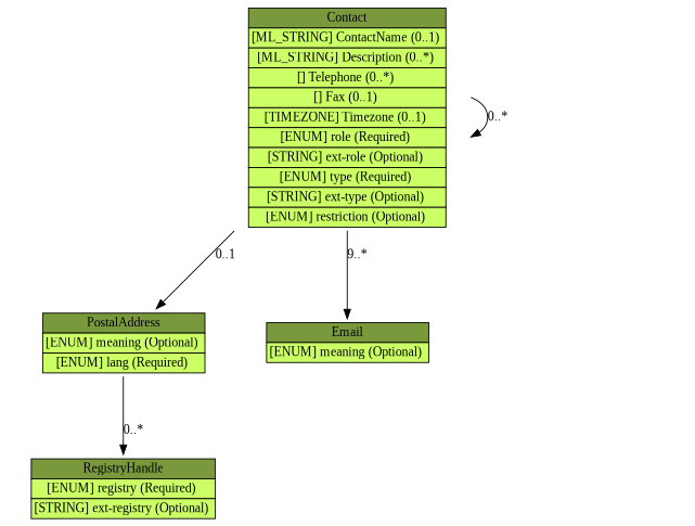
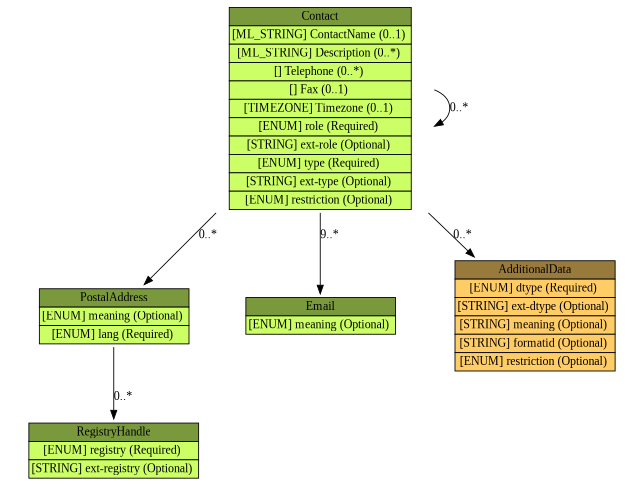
  digraph {
    fontname="Liberation Serif"
    rankdir=TB
    node [fontname="Liberation Serif" shape=plaintext]
    edge [fontname="Liberation Serif"]
    n1 [height=3.1806 label=<<table BORDER="0" CELLBORDER="1" CELLSPACING="0"> <tr > <td BGCOLOR="#7a993d" HREF="#" TITLE="The Contact class describes contact information for organizations and personnel involved in the incident. This class allows for the naming of the involved party, specifying contact information for them, and identifying their role in the incident. ">Contact</td> </tr>" %<tr><td BGCOLOR="#CCFF66" HREF="#" TITLE="The name of the contact.  The contact may either be an organization or a person.  The type attribute disambiguates the semantics.">[ML_STRING] ContactName (0..1) </td></tr>%<tr><td BGCOLOR="#CCFF66" HREF="#" TITLE="A free-form description of this contact.  In the case of a person, this is often the organizational title of the individual.">[ML_STRING] Description (0..*) </td></tr>%<tr><td BGCOLOR="#CCFF66" HREF="#" TITLE="The telephone number of the contact.">[] Telephone (0..*) </td></tr>%<tr><td BGCOLOR="#CCFF66" HREF="#" TITLE="The facsimile telephone number of the contact.">[] Fax (0..1) </td></tr>%<tr><td BGCOLOR="#CCFF66" HREF="#" TITLE="The timezone in which the contact resides formatted according to Section 2.9.">[TIMEZONE] Timezone (0..1) </td></tr>%<tr><td BGCOLOR="#CCFF66" HREF="#" TITLE="Indicates the role the contact fulfills.  This attribute is defined as an enumerated list:">[ENUM] role (Required) </td></tr>%<tr><td BGCOLOR="#CCFF66" HREF="#" TITLE="A means by which to extend the role attribute. See Section 5.1.">[STRING] ext-role (Optional) </td></tr>%<tr><td BGCOLOR="#CCFF66" HREF="#" TITLE="Indicates the type of contact being described. This attribute is defined as an enumerated list:">[ENUM] type (Required) </td></tr>%<tr><td BGCOLOR="#CCFF66" HREF="#" TITLE="A means by which to extend the type attribute. See Section 5.1.">[STRING] ext-type (Optional) </td></tr>%<tr><td BGCOLOR="#CCFF66" HREF="#" TITLE="This attribute is defined in Section 3.2.">[ENUM] restriction (Optional) </td></tr>%</table>> width=3.6111]
    n2 [height=0.95833 label=<<table BORDER="0" CELLBORDER="1" CELLSPACING="0"> <tr > <td BGCOLOR="#7a993d" HREF="#" TITLE="The PostalAddress class specifies a postal address formatted according to the POSTAL data type (Section 2.11). ">PostalAddress</td> </tr>" %<tr><td BGCOLOR="#CCFF66" HREF="#" TITLE="A free-form description of the element content.">[ENUM] meaning (Optional) </td></tr>%<tr><td BGCOLOR="#CCFF66" HREF="#" TITLE="A valid language code per RFC 4646 [7] constrained by the definition of &quot;xs:language&quot;.  The interpretation of this code is described in Section 6.">[ENUM] lang (Required) </td></tr>%</table>> width=3.0278]
    n3 [height=0.68056 label=<<table BORDER="0" CELLBORDER="1" CELLSPACING="0"> <tr > <td BGCOLOR="#7a993d" HREF="#" TITLE="The Email class specifies an email address formatted according to EMAIL data type (Section 2.14). ">Email</td> </tr>" %<tr><td BGCOLOR="#CCFF66" HREF="#" TITLE="A free-form description of the element content (e.g., hours of coverage for a given number).">[ENUM] meaning (Optional) </td></tr>%</table>> width=3.0278]
+   n4 [height=1.7917 label=<<table BORDER="0" CELLBORDER="1" CELLSPACING="0"> <tr > <td BGCOLOR="#997a3d" HREF="#" TITLE="The AdditionalData class serves as an extension mechanism for information not otherwise represented in the data model. For relatively simple information, atomic data types (e.g., integers, strings) are provided with a mechanism to annotate their meaning. The class can also be used to extend the data model (and the associated Schema) to support proprietary extensions by encapsulating entire XML documents conforming to another Schema (e.g., IDMEF). A detailed discussion for extending the data model and the schema can be found in Section 5. ">AdditionalData</td> </tr>" %<tr><td BGCOLOR="#FFCC66" HREF="#" TITLE="The data type of the element content.  The permitted values for this attribute are shown below.  The default value is &quot;string&quot;.">[ENUM] dtype (Required) </td></tr>%<tr><td BGCOLOR="#FFCC66" HREF="#" TITLE="A means by which to extend the dtype attribute.  See Section 5.1.">[STRING] ext-dtype (Optional) </td></tr>%<tr><td BGCOLOR="#FFCC66" HREF="#" TITLE="A free-form description of the element content.">[STRING] meaning (Optional) </td></tr>%<tr><td BGCOLOR="#FFCC66" HREF="#" TITLE="An identifier referencing the format and semantics of the element content.">[STRING] formatid (Optional) </td></tr>%<tr><td BGCOLOR="#FFCC66" HREF="#" TITLE="This attribute has been defined in Section 3.2.">[ENUM] restriction (Optional) </td></tr>%</table>> width=3.2778]
    n5 [height=0.95833 label=<<table BORDER="0" CELLBORDER="1" CELLSPACING="0"> <tr > <td BGCOLOR="#7a993d" HREF="#" TITLE="The RegistryHandle class represents a handle into an Internet registry or community-specific database. The handle is specified in the element content and the type attribute specifies the database. ">RegistryHandle</td> </tr>" %<tr><td BGCOLOR="#CCFF66" HREF="#" TITLE="The database to which the handle belongs.  The default value is &#39;local&#39;.  The possible values are:">[ENUM] registry (Required) </td></tr>%<tr><td BGCOLOR="#CCFF66" HREF="#" TITLE="A means by which to extend the registry attribute.  See Section 5.1.">[STRING] ext-registry (Optional) </td></tr>%</table>> width=3.5]
    n1 -> n1 [label="0..*"]
-   n1 -> n2 [label="0..1"]
+   n1 -> n2 [label="0..*"]
    n1 -> n3 [label="9..*"]
+   n1 -> n4 [label="0..*"]
    n2 -> n5 [label="0..*"]
  }
